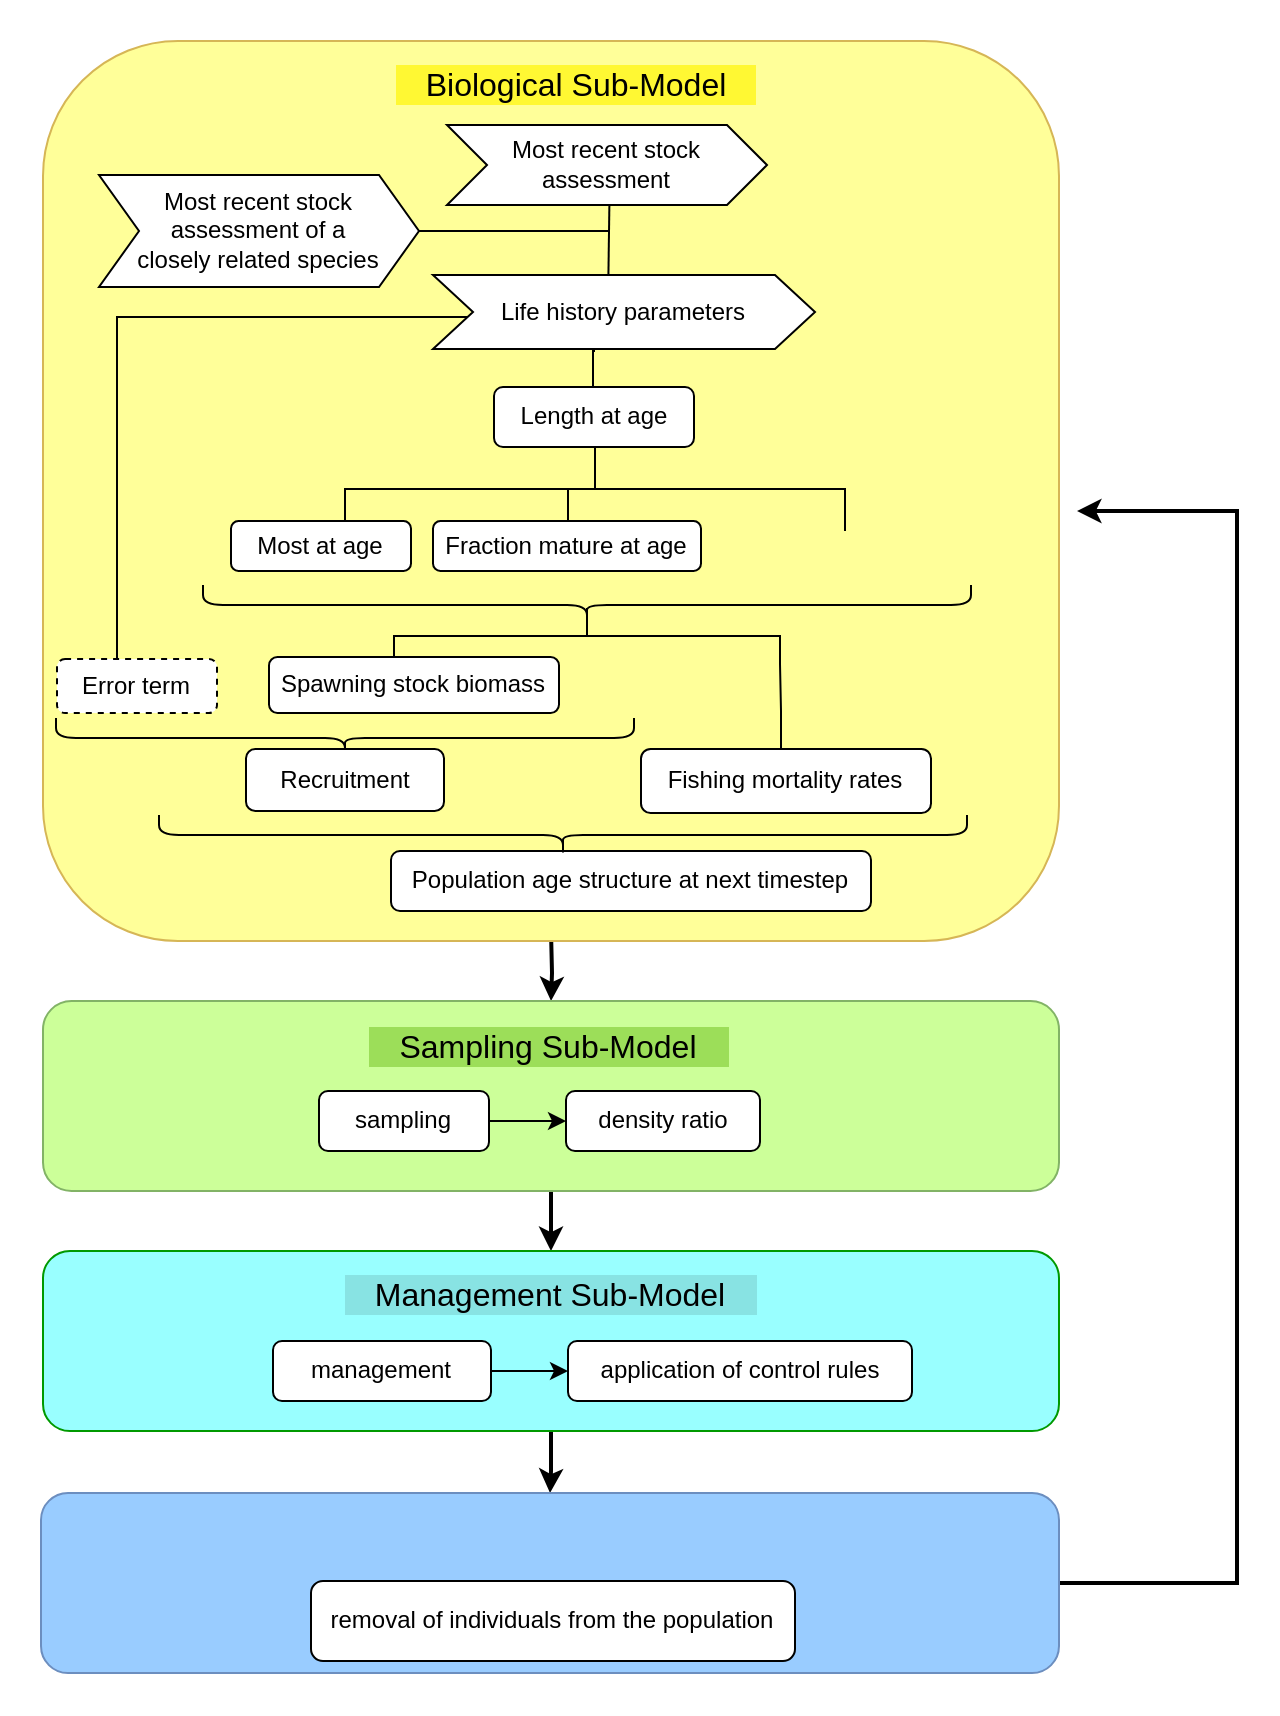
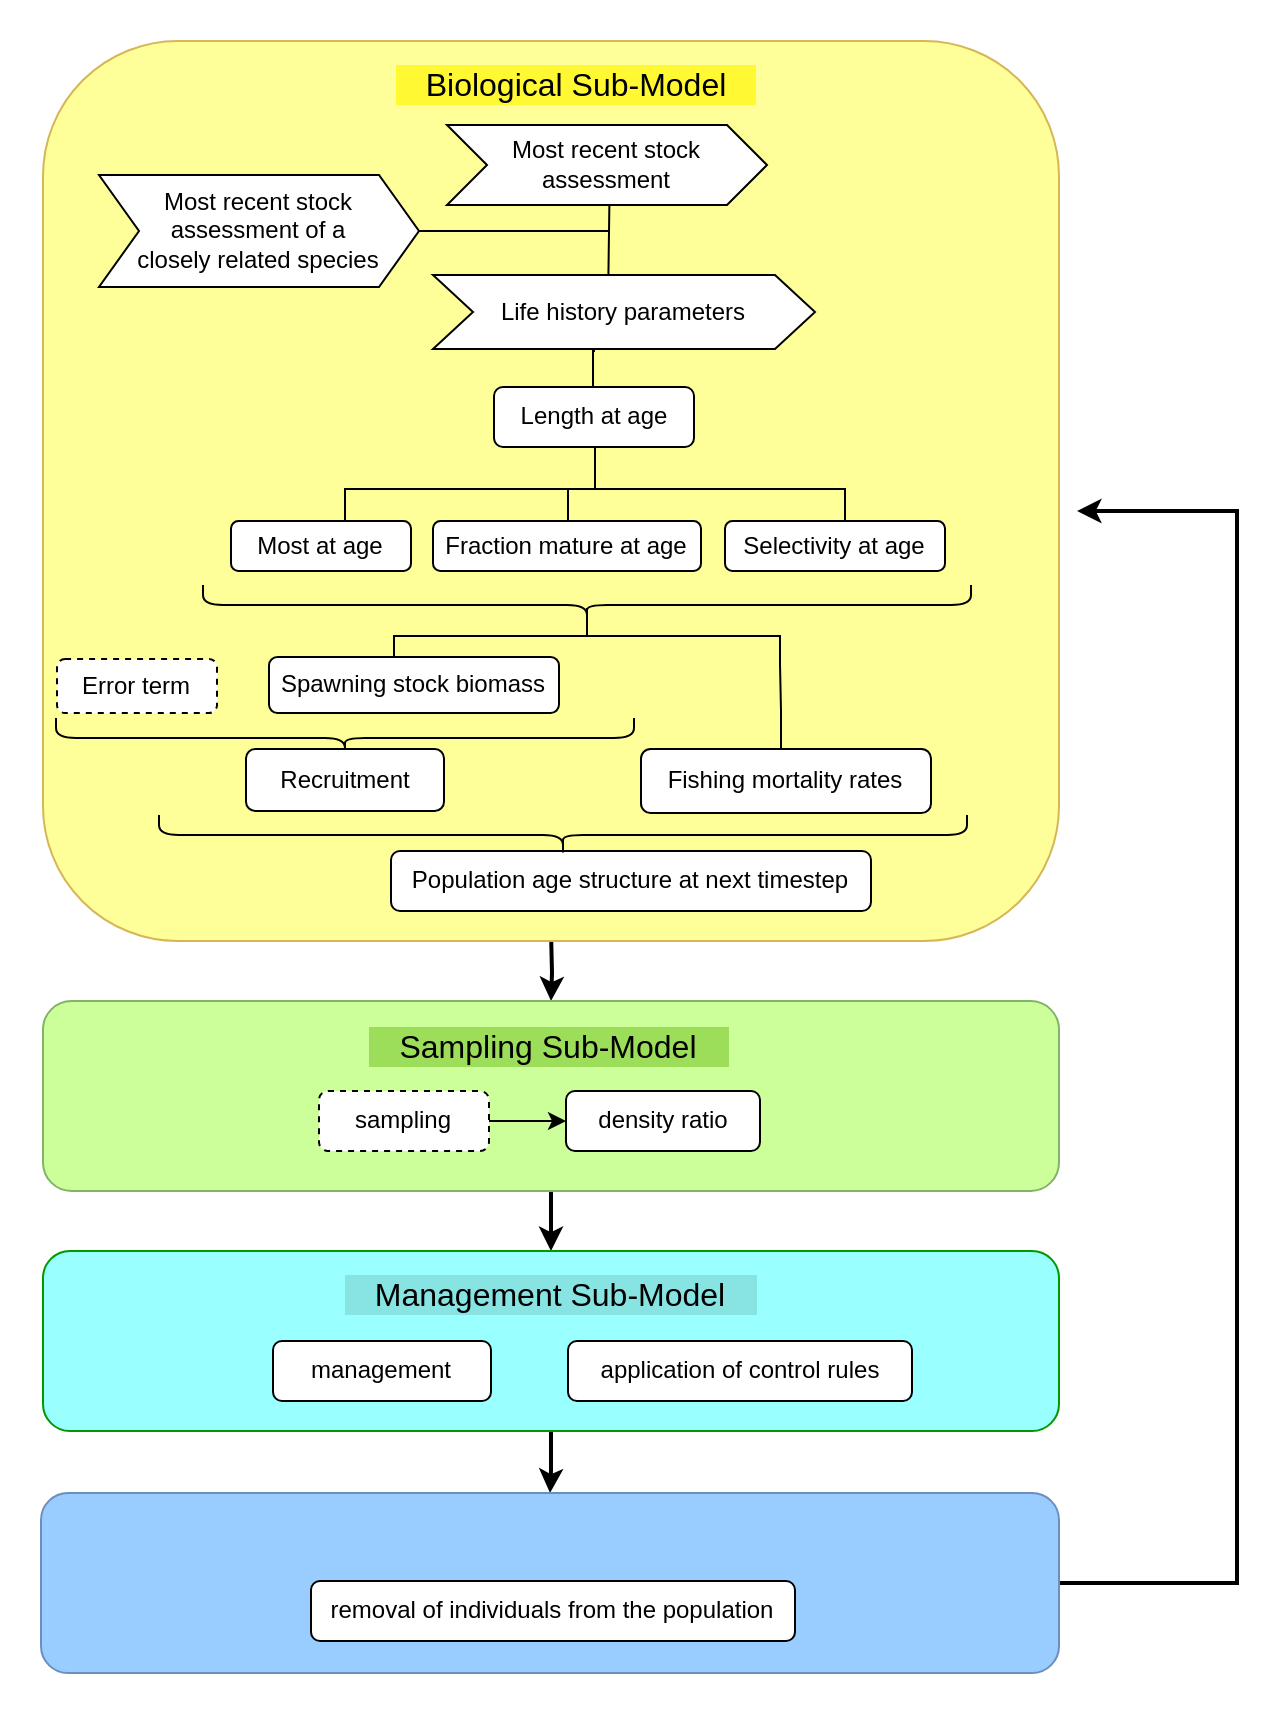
  <mxCell id="0" />
  <mxCell id="1" parent="0" />
  <mxCell id="2" value="" style="edgeStyle=orthogonalEdgeStyle;rounded=0;orthogonalLoop=1;jettySize=auto;html=1;endArrow=classic;endFill=1;fontSize=12;strokeColor=#000000;startArrow=none;startFill=0;fillColor=#999999;strokeWidth=2;" parent="1" target="26" edge="1"><mxGeometry relative="1" as="geometry"><mxPoint x="275" y="465" as="sourcePoint" /></mxGeometry></mxCell>
  <mxCell id="3" value="" style="rounded=1;whiteSpace=wrap;html=1;strokeWidth=1;fillColor=#FFFF99;strokeColor=#d6b656;" parent="1" vertex="1"><mxGeometry x="21" width="508" height="450" as="geometry" y="20" /></mxCell>
  <mxCell id="4" value="" style="edgeStyle=orthogonalEdgeStyle;rounded=0;orthogonalLoop=1;jettySize=auto;html=1;endArrow=none;endFill=0;exitX=0.5;exitY=1;exitDx=0;exitDy=0;" parent="1" target="7" edge="1"><mxGeometry relative="1" as="geometry"><mxPoint x="297" y="175" as="sourcePoint" /><Array as="points"><mxPoint x="296" y="175" /><mxPoint x="296" y="175" /></Array></mxGeometry></mxCell>
  <mxCell id="5" value="Error term" style="rounded=1;whiteSpace=wrap;html=1;dashed=1;" parent="1" vertex="1"><mxGeometry x="28" y="329" width="80" height="27" as="geometry" /></mxCell>
- <mxCell id="6" value="" style="edgeStyle=orthogonalEdgeStyle;rounded=0;orthogonalLoop=1;jettySize=auto;html=1;endArrow=none;endFill=0;exitX=0.101;exitY=0.518;exitDx=0;exitDy=0;exitPerimeter=0;" parent="1" source="41" target="5" edge="1"><mxGeometry relative="1" as="geometry"><mxPoint x="207" y="158" as="sourcePoint" /><Array as="points"><mxPoint x="235" y="158" /><mxPoint x="58" y="158" /></Array></mxGeometry></mxCell>
  <mxCell id="7" value="Length at age" style="rounded=1;whiteSpace=wrap;html=1;" parent="1" vertex="1"><mxGeometry x="246.5" y="193" width="100" height="30" as="geometry" /></mxCell>
  <mxCell id="8" value="" style="strokeWidth=1;html=1;shape=mxgraph.flowchart.annotation_2;align=left;pointerEvents=1;rotation=90;" parent="1" vertex="1"><mxGeometry x="276" y="119" width="42" height="250" as="geometry" /></mxCell>
  <mxCell id="9" value="" style="edgeStyle=orthogonalEdgeStyle;rounded=0;orthogonalLoop=1;jettySize=auto;html=1;endArrow=none;endFill=0;entryX=0;entryY=0.5;entryDx=0;entryDy=0;entryPerimeter=0;" parent="1" source="7" target="8" edge="1"><mxGeometry relative="1" as="geometry"><Array as="points"><mxPoint x="298" y="215" /></Array></mxGeometry></mxCell>
  <mxCell id="10" value="" style="edgeStyle=orthogonalEdgeStyle;rounded=0;orthogonalLoop=1;jettySize=auto;html=1;endArrow=none;endFill=0;entryX=0.504;entryY=0.554;entryDx=0;entryDy=0;entryPerimeter=0;" parent="1" source="11" target="8" edge="1"><mxGeometry relative="1" as="geometry"><mxPoint x="292.5" y="251" as="targetPoint" /><Array as="points"><mxPoint x="283" y="244" /><mxPoint x="283" y="244" /></Array></mxGeometry></mxCell>
  <mxCell id="11" value="Fraction mature at age" style="rounded=1;whiteSpace=wrap;html=1;" parent="1" vertex="1"><mxGeometry x="216" y="260" width="134" height="25" as="geometry" /></mxCell>
+ <mxCell id="12" value="Selectivity at age" style="rounded=1;whiteSpace=wrap;html=1;" parent="1" vertex="1"><mxGeometry x="362" y="260" width="110" height="25" as="geometry" /></mxCell>
  <mxCell id="13" value="" style="shape=curlyBracket;whiteSpace=wrap;html=1;rounded=1;strokeWidth=1;rotation=-90;" parent="1" vertex="1"><mxGeometry x="283" y="110" width="20" height="384" as="geometry" /></mxCell>
  <mxCell id="14" value="" style="strokeWidth=1;html=1;shape=mxgraph.flowchart.annotation_2;align=left;pointerEvents=1;rotation=90;" parent="1" vertex="1"><mxGeometry x="279" y="221" width="28" height="193" as="geometry" /></mxCell>
  <mxCell id="15" value="Spawning stock biomass" style="rounded=1;whiteSpace=wrap;html=1;" parent="1" vertex="1"><mxGeometry x="134" y="328" width="145" height="28" as="geometry" /></mxCell>
  <mxCell id="16" value="" style="edgeStyle=orthogonalEdgeStyle;rounded=0;orthogonalLoop=1;jettySize=auto;html=1;endArrow=none;endFill=0;entryX=1;entryY=0;entryDx=0;entryDy=0;entryPerimeter=0;" parent="1" source="17" target="14" edge="1"><mxGeometry relative="1" as="geometry"><Array as="points"><mxPoint x="390" y="355" /><mxPoint x="390" y="355" /></Array></mxGeometry></mxCell>
  <mxCell id="17" value="Fishing mortality rates" style="rounded=1;whiteSpace=wrap;html=1;" parent="1" vertex="1"><mxGeometry x="320" y="374" width="145" height="32" as="geometry" /></mxCell>
  <mxCell id="18" value="" style="shape=curlyBracket;whiteSpace=wrap;html=1;rounded=1;strokeWidth=1;rotation=-90;" parent="1" vertex="1"><mxGeometry x="162" y="224" width="20" height="289" as="geometry" /></mxCell>
  <mxCell id="19" value="Recruitment" style="rounded=1;whiteSpace=wrap;html=1;" parent="1" vertex="1"><mxGeometry x="122.5" y="374" width="99" height="31" as="geometry" /></mxCell>
  <mxCell id="20" value="Population age structure at next timestep" style="rounded=1;whiteSpace=wrap;html=1;" parent="1" vertex="1"><mxGeometry x="195" y="425" width="240" height="30" as="geometry" /></mxCell>
  <mxCell id="21" value="" style="shape=curlyBracket;whiteSpace=wrap;html=1;rounded=1;strokeWidth=1;rotation=-90;" parent="1" vertex="1"><mxGeometry x="271" y="215" width="20" height="404" as="geometry" /></mxCell>
  <mxCell id="22" value="Biological Sub-Model&lt;br style=&quot;font-size: 16px;&quot;&gt;" style="text;html=1;strokeColor=none;fillColor=#FFF833;align=center;verticalAlign=middle;whiteSpace=wrap;rounded=0;strokeWidth=2;fontSize=16;" parent="1" vertex="1"><mxGeometry x="197.5" y="32" width="180" height="20" as="geometry" /></mxCell>
  <mxCell id="23" value="Most at age" style="rounded=1;whiteSpace=wrap;html=1;" parent="1" vertex="1"><mxGeometry x="115" y="260" width="90" height="25" as="geometry" /></mxCell>
  <mxCell id="24" value="" style="edgeStyle=orthogonalEdgeStyle;rounded=0;orthogonalLoop=1;jettySize=auto;html=1;endArrow=none;endFill=0;fontSize=12;" parent="1" edge="1"><mxGeometry relative="1" as="geometry"><mxPoint x="304" y="115" as="targetPoint" /><mxPoint x="201" y="115" as="sourcePoint" /></mxGeometry></mxCell>
  <mxCell id="25" value="" style="edgeStyle=orthogonalEdgeStyle;rounded=0;orthogonalLoop=1;jettySize=auto;html=1;startArrow=none;startFill=0;endArrow=classic;endFill=1;strokeColor=#000000;fillColor=#999999;fontSize=12;strokeWidth=2;" parent="1" source="26" target="28" edge="1"><mxGeometry relative="1" as="geometry" /></mxCell>
  <mxCell id="26" value="" style="rounded=1;whiteSpace=wrap;html=1;strokeWidth=1;fillColor=#CCFF99;strokeColor=#82b366;" parent="1" vertex="1"><mxGeometry x="21" y="500" width="508" height="95" as="geometry" /></mxCell>
  <mxCell id="27" value="" style="edgeStyle=orthogonalEdgeStyle;rounded=0;orthogonalLoop=1;jettySize=auto;html=1;startArrow=none;startFill=0;endArrow=classic;endFill=1;strokeColor=#000000;fillColor=#999999;fontSize=12;strokeWidth=2;" parent="1" source="28" target="30" edge="1"><mxGeometry relative="1" as="geometry" /></mxCell>
  <mxCell id="28" value="" style="rounded=1;whiteSpace=wrap;html=1;strokeWidth=1;fillColor=#99FFFF;strokeColor=#009900;" parent="1" vertex="1"><mxGeometry x="21" y="625" width="508" height="90" as="geometry" /></mxCell>
  <mxCell id="29" value="" style="edgeStyle=orthogonalEdgeStyle;rounded=0;orthogonalLoop=1;jettySize=auto;html=1;startArrow=none;startFill=0;endArrow=classic;endFill=1;strokeColor=#000000;fillColor=#999999;fontSize=12;strokeWidth=2;" parent="1" source="30" edge="1"><mxGeometry relative="1" as="geometry"><mxPoint x="538" y="255" as="targetPoint" /><Array as="points"><mxPoint x="618" y="791" /><mxPoint x="618" y="255" /></Array></mxGeometry></mxCell>
  <mxCell id="30" value="" style="rounded=1;whiteSpace=wrap;html=1;strokeWidth=1;fillColor=#99CCFF;strokeColor=#6c8ebf;gradientColor=none;" parent="1" vertex="1"><mxGeometry x="20" y="746" width="509" height="90" as="geometry" /></mxCell>
  <mxCell id="31" value="Sampling Sub-Model&lt;br style=&quot;font-size: 16px&quot;&gt;" style="text;html=1;strokeColor=none;fillColor=#9CDE59;align=center;verticalAlign=middle;whiteSpace=wrap;rounded=0;strokeWidth=2;fontSize=16;" parent="1" vertex="1"><mxGeometry x="184" y="513" width="180" height="20" as="geometry" /></mxCell>
- <mxCell id="32" value="sampling" style="rounded=1;whiteSpace=wrap;html=1;" parent="1" vertex="1"><mxGeometry x="159" y="545" width="85" height="30" as="geometry" /></mxCell>
+ <mxCell id="32" value="sampling" style="rounded=1;whiteSpace=wrap;html=1;dashed=1;" parent="1" vertex="1"><mxGeometry x="159" y="545" width="85" height="30" as="geometry" /></mxCell>
  <mxCell id="33" value="density ratio" style="rounded=1;whiteSpace=wrap;html=1;" parent="1" vertex="1"><mxGeometry x="282.5" y="545" width="97" height="30" as="geometry" /></mxCell>
  <mxCell id="34" value="" style="edgeStyle=orthogonalEdgeStyle;rounded=0;orthogonalLoop=1;jettySize=auto;html=1;startArrow=none;startFill=0;endArrow=classic;endFill=1;fillColor=#999999;fontSize=12;exitX=1;exitY=0.5;exitDx=0;exitDy=0;" parent="1" source="32" target="33" edge="1"><mxGeometry relative="1" as="geometry"><mxPoint x="389.5" y="560" as="sourcePoint" /></mxGeometry></mxCell>
  <mxCell id="35" value="Management Sub-Model&lt;br style=&quot;font-size: 16px&quot;&gt;" style="text;html=1;strokeColor=none;fillColor=#88E3E3;align=center;verticalAlign=middle;whiteSpace=wrap;rounded=0;strokeWidth=2;fontSize=16;" parent="1" vertex="1"><mxGeometry x="172" y="637" width="206" height="20" as="geometry" /></mxCell>
  <mxCell id="36" value="management" style="rounded=1;whiteSpace=wrap;html=1;" parent="1" vertex="1"><mxGeometry x="136" y="670" width="109" height="30" as="geometry" /></mxCell>
- <mxCell id="37" value="removal of individuals from the population" style="rounded=1;whiteSpace=wrap;html=1;" parent="1" vertex="1"><mxGeometry x="155" y="790" width="242" height="40" as="geometry" /></mxCell>
+ <mxCell id="37" value="removal of individuals from the population" style="rounded=1;whiteSpace=wrap;html=1;" parent="1" vertex="1"><mxGeometry x="155" y="790" width="242" height="30" as="geometry" /></mxCell>
  <mxCell id="38" value="&lt;span&gt;Most recent stock assessment of a &lt;br&gt;closely related species&lt;/span&gt;" style="shape=step;perimeter=stepPerimeter;whiteSpace=wrap;html=1;fixedSize=1;" parent="1" vertex="1"><mxGeometry x="49" y="87" width="160" height="56" as="geometry" /></mxCell>
  <mxCell id="39" value="" style="edgeStyle=orthogonalEdgeStyle;rounded=0;orthogonalLoop=1;jettySize=auto;html=1;strokeWidth=1;entryX=0.454;entryY=0.013;entryDx=0;entryDy=0;entryPerimeter=0;endArrow=none;endFill=0;" parent="1" edge="1"><mxGeometry relative="1" as="geometry"><mxPoint x="304.19" y="102" as="sourcePoint" /><mxPoint x="303.714" y="136.714" as="targetPoint" /></mxGeometry></mxCell>
  <mxCell id="40" value="Most recent stock assessment&lt;br&gt;" style="shape=step;perimeter=stepPerimeter;whiteSpace=wrap;html=1;fixedSize=1;" parent="1" vertex="1"><mxGeometry x="223" y="62" width="160" height="40" as="geometry" /></mxCell>
  <mxCell id="41" value="Life history parameters&lt;br&gt;" style="shape=step;perimeter=stepPerimeter;whiteSpace=wrap;html=1;fixedSize=1;" parent="1" vertex="1"><mxGeometry x="216" y="137" width="191" height="37" as="geometry" /></mxCell>
  <mxCell id="42" value="application of control rules" style="rounded=1;whiteSpace=wrap;html=1;" vertex="1" parent="1"><mxGeometry x="283.5" y="670" width="172" height="30" as="geometry" /></mxCell>
- <mxCell id="43" value="" style="edgeStyle=orthogonalEdgeStyle;rounded=0;orthogonalLoop=1;jettySize=auto;html=1;startArrow=none;startFill=0;endArrow=classic;endFill=1;fillColor=#999999;fontSize=12;exitX=1;exitY=0.5;exitDx=0;exitDy=0;entryX=0;entryY=0.5;entryDx=0;entryDy=0;" edge="1" parent="1" source="36" target="42"><mxGeometry relative="1" as="geometry"><mxPoint x="259" y="701" as="sourcePoint" /><mxPoint x="292.5" y="701" as="targetPoint" /></mxGeometry></mxCell>
